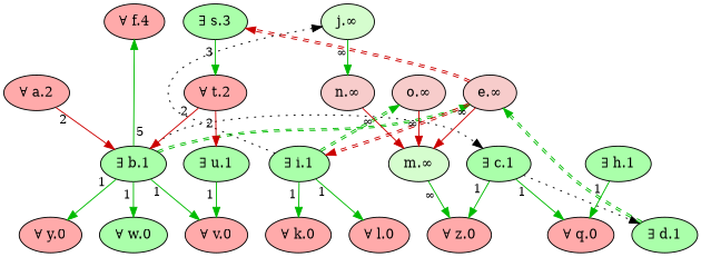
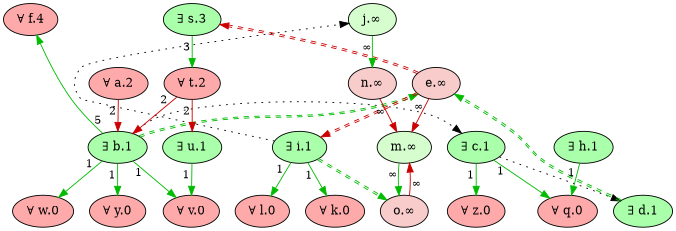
  digraph {
    node [fillcolor="#FFAAAA" fontsize=14 style=filled]
    edge [color="#00BB00" dir=forward fontsize=12 labeldistance=1.5 style=solid taillabel=1]
    n1 [label="∀ v.0"]
    n2 [label="∀ z.0"]
    n3 [label="∀ y.0"]
-   n4 [fillcolor="#AAFFAA" label="∀ w.0"]
+   n4 [label="∀ w.0"]
    n5 [label="∀ q.0"]
    n6 [label="∀ l.0"]
    n7 [label="∀ k.0"]
    n8 [label="∀ f.4"]
    n9 [fillcolor="#AAFFAA" label="∃ u.1"]
    n10 [fillcolor="#AAFFAA" label="∃ b.1"]
    n11 [fillcolor="#AAFFAA" label="∃ c.1"]
    n12 [fillcolor="#f7cccb" label="e.∞"]
    n13 [fillcolor="#AAFFAA" label="∃ d.1"]
    n14 [fillcolor="#AAFFAA" label="∃ i.1"]
    n15 [fillcolor="#AAFFAA" label="∃ s.3"]
    n16 [fillcolor="#d5fdce" label="m.∞"]
    n17 [fillcolor="#d5fdce" label="j.∞"]
    n18 [fillcolor="#f7cccb" label="o.∞"]
    n19 [fillcolor="#f7cccb" label="n.∞"]
    n20 [fillcolor="#AAFFAA" label="∃ h.1"]
    n21 [label="∀ a.2"]
    n22 [label="∀ t.2"]
    subgraph sub_1 {
      rank=max
      n1
      n2
      n3
      n4
      n5
      n6
      n7
    }
    subgraph sub_2 {
      rank=min
      n8
    }
    n9 -> n1
    n10 -> n1
    n10 -> n3
    n10 -> n4
    n10 -> n8 [taillabel=5]
    n10 -> n11 [color=black constraint=false style=dotted taillabel=""]
    n10 -> n12 [color="#00BB00:#00BB00" constraint=false style=dashed taillabel=""]
    n11 -> n2
    n11 -> n5
    n11 -> n13 [color=black constraint=false style=dotted taillabel=""]
    n12 -> n14 [color="#CC0000:#CC0000" constraint=false style=dashed taillabel=""]
    n12 -> n15 [color="#CC0000:#CC0000" constraint=false style=dashed taillabel=""]
    n12 -> n16 [color="#CC0000" taillabel="∞"]
    n13 -> n12 [color="#00BB00:#00BB00" constraint=false style=dashed taillabel=""]
    n14 -> n6
    n14 -> n7
    n14 -> n17 [color=black constraint=false style=dotted taillabel=""]
    n14 -> n18 [color="#00BB00:#00BB00" constraint=false style=dashed taillabel=""]
    n15 -> n22 [taillabel=3]
-   n16 -> n2 [taillabel="∞"]
+   n16 -> n18 [taillabel="∞"]
    n17 -> n19 [taillabel="∞"]
    n18 -> n16 [color="#CC0000" taillabel="∞"]
    n19 -> n16 [color="#CC0000" taillabel="∞"]
    n20 -> n5
    n21 -> n10 [color="#CC0000" taillabel=2]
    n22 -> n9 [color="#CC0000" taillabel=2]
    n22 -> n10 [color="#CC0000" taillabel=2]
  }
